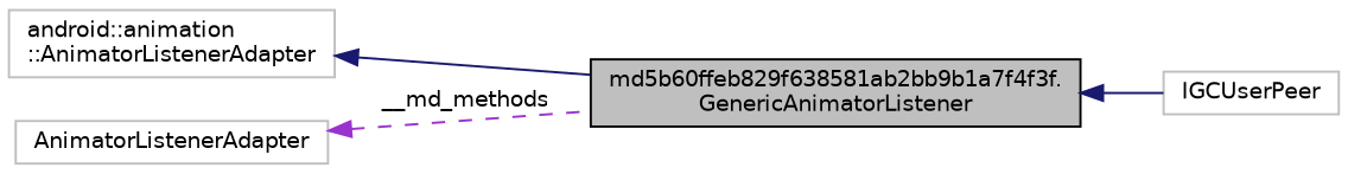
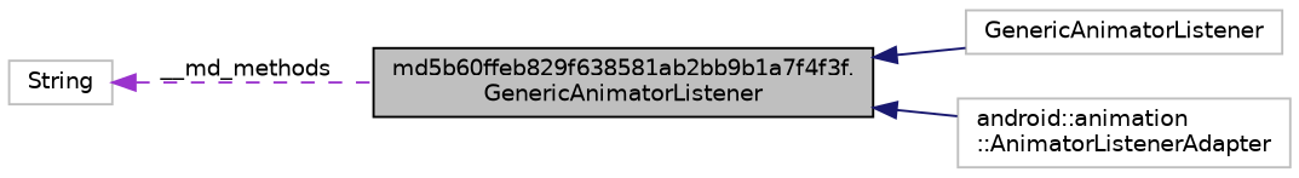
  digraph {
    rankdir=LR
    node [color=grey75 fillcolor=white fontname=Helvetica fontsize=10 shape=record style=filled]
    edge [color=midnightblue dir=back fontname=Helvetica fontsize=10 labelfontname=Helvetica labelfontsize=10 style=solid]
    n1 [color=black fillcolor=grey75 fontcolor=black height=0.2 label="md5b60ffeb829f638581ab2bb9b1a7f4f3f.\lGenericAnimatorListener" width=0.4]
-   n2 [height=0.2 label=IGCUserPeer width=0.4]
+   n2 [height=0.2 label=GenericAnimatorListener width=0.4]
    n3 [height=0.2 label="android::animation\l::AnimatorListenerAdapter" width=0.4]
-   n4 [height=0.2 label=AnimatorListenerAdapter width=0.4]
+   n4 [height=0.2 label=String width=0.4]
    n1 -> n2
-   n3 -> n1
+   n1 -> n3
    n4 -> n1 [color=darkorchid3 label=" __md_methods" style=dashed]
  }
